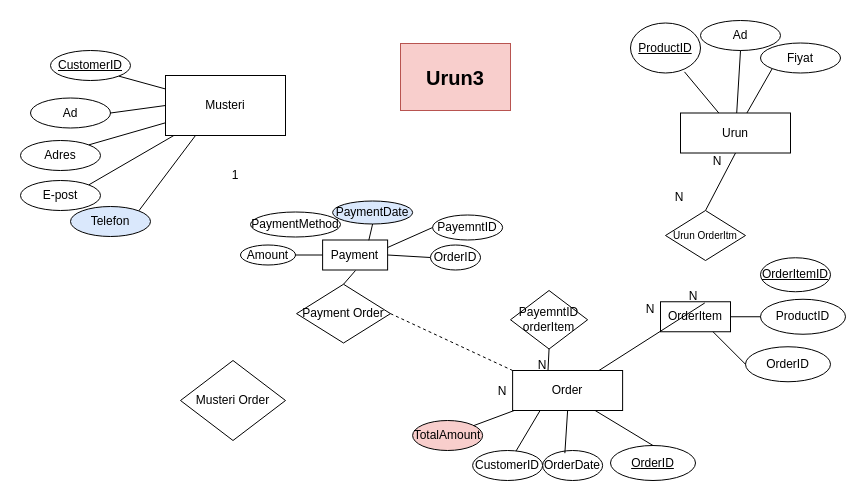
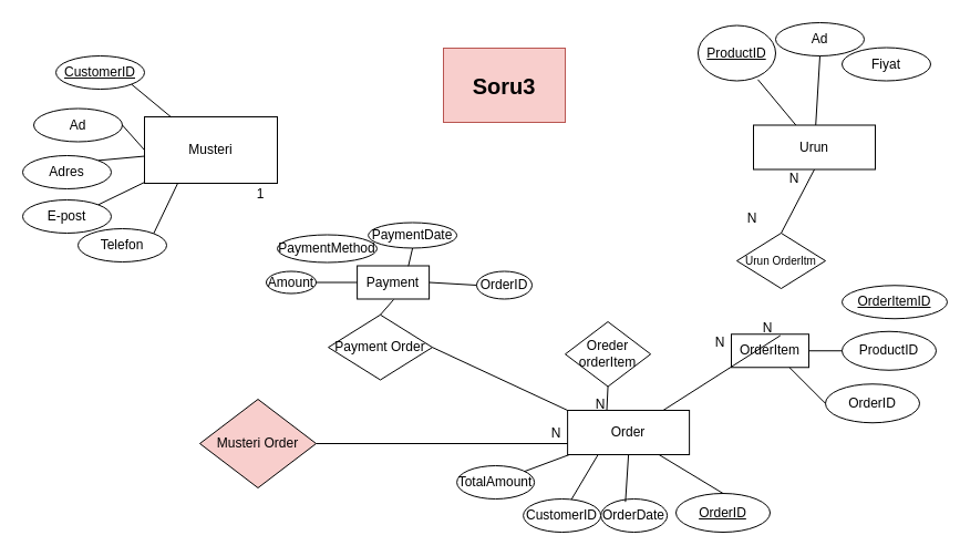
  <mxCell id="0" />
  <mxCell id="1" parent="0" />
- <mxCell id="2" value="Musteri" style="rounded=0;whiteSpace=wrap;html=1;" vertex="1" parent="1"><mxGeometry x="165" y="75" width="120" height="60" as="geometry" /></mxCell>
+ <mxCell id="2" value="Musteri" style="rounded=0;whiteSpace=wrap;html=1;" vertex="1" parent="1"><mxGeometry x="130" y="105" width="120" height="60" as="geometry" /></mxCell>
  <mxCell id="3" value="Adres" style="ellipse;whiteSpace=wrap;html=1;" vertex="1" parent="1"><mxGeometry y="140" width="80" height="30" as="geometry" x="20" /></mxCell>
  <mxCell id="4" value="Ad" style="ellipse;whiteSpace=wrap;html=1;" vertex="1" parent="1"><mxGeometry x="30" y="97.5" width="80" height="30" as="geometry" /></mxCell>
  <mxCell id="5" value="&lt;u&gt;CustomerID&lt;/u&gt;" style="ellipse;whiteSpace=wrap;html=1;" vertex="1" parent="1"><mxGeometry x="50" y="50" width="80" height="30" as="geometry" /></mxCell>
  <mxCell id="6" value="E-post" style="ellipse;whiteSpace=wrap;html=1;" vertex="1" parent="1"><mxGeometry y="180" width="80" height="30" as="geometry" x="20" /></mxCell>
  <mxCell id="7" value="" style="endArrow=none;html=1;rounded=0;entryX=1;entryY=1;entryDx=0;entryDy=0;" edge="1" parent="1" source="2" target="5"><mxGeometry width="50" height="50" relative="1" as="geometry"><mxPoint x="130" y="120" as="sourcePoint" /><mxPoint x="180" y="70" as="targetPoint" /></mxGeometry></mxCell>
  <mxCell id="8" value="" style="endArrow=none;html=1;rounded=0;entryX=0;entryY=0.5;entryDx=0;entryDy=0;exitX=1;exitY=0.5;exitDx=0;exitDy=0;" edge="1" parent="1" source="4" target="2"><mxGeometry width="50" height="50" relative="1" as="geometry"><mxPoint x="120" y="150" as="sourcePoint" /><mxPoint x="160" y="205" as="targetPoint" /></mxGeometry></mxCell>
  <mxCell id="9" value="" style="endArrow=none;html=1;rounded=0;exitX=1;exitY=0;exitDx=0;exitDy=0;" edge="1" parent="1" source="3" target="2"><mxGeometry width="50" height="50" relative="1" as="geometry"><mxPoint x="100" y="170" as="sourcePoint" /><mxPoint x="160" y="160" as="targetPoint" /></mxGeometry></mxCell>
  <mxCell id="10" value="" style="endArrow=none;html=1;rounded=0;exitX=1;exitY=0;exitDx=0;exitDy=0;" edge="1" parent="1" source="6" target="2"><mxGeometry width="50" height="50" relative="1" as="geometry"><mxPoint x="130" y="230" as="sourcePoint" /><mxPoint x="180" y="180" as="targetPoint" /></mxGeometry></mxCell>
  <mxCell id="11" value="Urun" style="rounded=0;whiteSpace=wrap;html=1;flipV=1;flipH=1;" vertex="1" parent="1"><mxGeometry x="680" y="112.5" width="110" height="40" as="geometry" /></mxCell>
  <mxCell id="12" value="Ad" style="ellipse;whiteSpace=wrap;html=1;flipV=1;flipH=1;" vertex="1" parent="1"><mxGeometry x="700" y="20" width="80" height="30" as="geometry" /></mxCell>
  <mxCell id="13" value="Fiyat" style="ellipse;whiteSpace=wrap;html=1;flipV=1;flipH=1;" vertex="1" parent="1"><mxGeometry x="760" y="42.5" width="80" height="30" as="geometry" /></mxCell>
  <mxCell id="14" value="" style="endArrow=none;html=1;rounded=0;entryX=0.229;entryY=0.023;entryDx=0;entryDy=0;entryPerimeter=0;" edge="1" parent="1" source="11" target="33"><mxGeometry width="50" height="50" relative="1" as="geometry"><mxPoint x="476.726" y="255.345" as="sourcePoint" /><mxPoint x="635" y="30" as="targetPoint" /></mxGeometry></mxCell>
  <mxCell id="15" value="" style="endArrow=none;html=1;rounded=0;exitX=0.5;exitY=1;exitDx=0;exitDy=0;" edge="1" parent="1" source="12" target="11"><mxGeometry width="50" height="50" relative="1" as="geometry"><mxPoint x="468.966" y="337.978" as="sourcePoint" /><mxPoint x="408.966" y="347.978" as="targetPoint" /></mxGeometry></mxCell>
- <mxCell id="16" value="" style="endArrow=none;html=1;rounded=0;exitX=0;exitY=1;exitDx=0;exitDy=0;" edge="1" parent="1" source="13" target="11"><mxGeometry width="50" height="50" relative="1" as="geometry"><mxPoint x="500.249" y="354.655" as="sourcePoint" /><mxPoint x="450.249" y="404.655" as="targetPoint" /></mxGeometry></mxCell>
  <mxCell id="17" value="Order" style="rounded=0;whiteSpace=wrap;html=1;flipV=1;flipH=1;" vertex="1" parent="1"><mxGeometry x="512.11" y="370" width="110" height="40" as="geometry" /></mxCell>
- <mxCell id="18" value="TotalAmount" style="ellipse;whiteSpace=wrap;html=1;flipV=1;flipH=1;fillColor=#f8cecc;" vertex="1" parent="1"><mxGeometry x="412.11" y="420" width="70" height="30" as="geometry" /></mxCell>
+ <mxCell id="18" value="TotalAmount" style="ellipse;whiteSpace=wrap;html=1;flipV=1;flipH=1;" vertex="1" parent="1"><mxGeometry x="412.11" y="420" width="70" height="30" as="geometry" /></mxCell>
  <mxCell id="19" value="OrderDate" style="ellipse;whiteSpace=wrap;html=1;flipV=1;flipH=1;" vertex="1" parent="1"><mxGeometry x="542.11" y="450" width="60" height="30" as="geometry" /></mxCell>
  <mxCell id="20" value="&lt;u&gt;OrderID&lt;/u&gt;" style="ellipse;whiteSpace=wrap;html=1;flipV=1;flipH=1;" vertex="1" parent="1"><mxGeometry x="610" y="445" width="85" height="35" as="geometry" /></mxCell>
  <mxCell id="21" value="" style="endArrow=none;html=1;rounded=0;entryX=0.5;entryY=0;entryDx=0;entryDy=0;exitX=0.75;exitY=1;exitDx=0;exitDy=0;" edge="1" parent="1" source="17" target="20"><mxGeometry width="50" height="50" relative="1" as="geometry"><mxPoint x="612.11" y="350" as="sourcePoint" /><mxPoint x="630.005" y="427.17" as="targetPoint" /></mxGeometry></mxCell>
  <mxCell id="22" value="" style="endArrow=none;html=1;rounded=0;entryX=0.5;entryY=1;entryDx=0;entryDy=0;exitX=0.629;exitY=0.911;exitDx=0;exitDy=0;exitPerimeter=0;" edge="1" parent="1" source="19" target="17"><mxGeometry width="50" height="50" relative="1" as="geometry"><mxPoint x="392.11" y="355" as="sourcePoint" /><mxPoint x="352.11" y="300" as="targetPoint" /></mxGeometry></mxCell>
  <mxCell id="23" value="" style="endArrow=none;html=1;rounded=0;" edge="1" parent="1" source="18" target="17"><mxGeometry width="50" height="50" relative="1" as="geometry"><mxPoint x="401.076" y="377.978" as="sourcePoint" /><mxPoint x="341.076" y="387.978" as="targetPoint" /></mxGeometry></mxCell>
  <mxCell id="24" style="edgeStyle=orthogonalEdgeStyle;rounded=0;orthogonalLoop=1;jettySize=auto;html=1;exitX=0.5;exitY=1;exitDx=0;exitDy=0;" edge="1" parent="1" source="19" target="19"><mxGeometry relative="1" as="geometry" /></mxCell>
  <mxCell id="25" value="" style="endArrow=none;html=1;rounded=0;entryX=0.5;entryY=1;entryDx=0;entryDy=0;exitX=0.5;exitY=0;exitDx=0;exitDy=0;" edge="1" parent="1" source="47" target="11"><mxGeometry width="50" height="50" relative="1" as="geometry"><mxPoint x="730" y="190" as="sourcePoint" /><mxPoint x="670" y="200" as="targetPoint" /></mxGeometry></mxCell>
  <mxCell id="26" value="" style="endArrow=none;html=1;rounded=0;entryX=0.5;entryY=1;entryDx=0;entryDy=0;" edge="1" parent="1" target="44"><mxGeometry width="50" height="50" relative="1" as="geometry"><mxPoint x="547.514" y="370" as="sourcePoint" /><mxPoint x="560" y="340" as="targetPoint" /></mxGeometry></mxCell>
  <mxCell id="27" value="N" style="text;html=1;align=center;verticalAlign=middle;whiteSpace=wrap;rounded=0;" vertex="1" parent="1"><mxGeometry x="707" y="156" width="20" height="10" as="geometry" /></mxCell>
  <mxCell id="28" value="N" style="text;html=1;align=center;verticalAlign=middle;whiteSpace=wrap;rounded=0;" vertex="1" parent="1"><mxGeometry x="532.11" y="360" width="20" height="10" as="geometry" /></mxCell>
- <mxCell id="29" value="Musteri Order" style="rhombus;whiteSpace=wrap;html=1;" vertex="1" parent="1"><mxGeometry x="180" y="360" width="105" height="80" as="geometry" /></mxCell>
+ <mxCell id="29" value="Musteri Order" style="rhombus;whiteSpace=wrap;html=1;fillColor=#f8cecc;" vertex="1" parent="1"><mxGeometry x="180" y="360" width="105" height="80" as="geometry" /></mxCell>
+ <mxCell id="30" value="" style="endArrow=none;html=1;rounded=0;entryX=0;entryY=0.75;entryDx=0;entryDy=0;exitX=1;exitY=0.5;exitDx=0;exitDy=0;" edge="1" parent="1" source="29" target="17"><mxGeometry width="50" height="50" relative="1" as="geometry"><mxPoint x="260" y="340" as="sourcePoint" /><mxPoint x="230" y="175" as="targetPoint" /></mxGeometry></mxCell>
  <mxCell id="31" value="1" style="text;html=1;align=center;verticalAlign=middle;whiteSpace=wrap;rounded=0;" vertex="1" parent="1"><mxGeometry x="225" y="170" width="20" height="10" as="geometry" /></mxCell>
  <mxCell id="32" value="N" style="text;html=1;align=center;verticalAlign=middle;whiteSpace=wrap;rounded=0;" vertex="1" parent="1"><mxGeometry x="492.11" y="386" width="20" height="10" as="geometry" /></mxCell>
  <mxCell id="33" value="&lt;u&gt;ProductID&lt;/u&gt;" style="ellipse;whiteSpace=wrap;html=1;flipV=1;flipH=1;" vertex="1" parent="1"><mxGeometry x="630" y="22.5" width="70" height="50" as="geometry" /></mxCell>
- <mxCell id="34" value="Telefon" style="ellipse;whiteSpace=wrap;html=1;fillColor=#dae8fc;" vertex="1" parent="1"><mxGeometry x="70" y="206" width="80" height="30" as="geometry" /></mxCell>
+ <mxCell id="34" value="Telefon" style="ellipse;whiteSpace=wrap;html=1;" vertex="1" parent="1"><mxGeometry x="70" y="206" width="80" height="30" as="geometry" /></mxCell>
  <mxCell id="35" value="" style="endArrow=none;html=1;rounded=0;exitX=1;exitY=0;exitDx=0;exitDy=0;entryX=0.25;entryY=1;entryDx=0;entryDy=0;" edge="1" parent="1" source="34" target="2"><mxGeometry width="50" height="50" relative="1" as="geometry"><mxPoint x="180" y="256" as="sourcePoint" /><mxPoint x="180" y="190" as="targetPoint" /></mxGeometry></mxCell>
  <mxCell id="36" value="CustomerID" style="ellipse;whiteSpace=wrap;html=1;flipV=1;flipH=1;" vertex="1" parent="1"><mxGeometry x="472.11" y="450" width="70" height="30" as="geometry" /></mxCell>
  <mxCell id="37" value="" style="endArrow=none;html=1;rounded=0;entryX=0.25;entryY=1;entryDx=0;entryDy=0;" edge="1" parent="1" source="36" target="17"><mxGeometry width="50" height="50" relative="1" as="geometry"><mxPoint x="411.076" y="387.978" as="sourcePoint" /><mxPoint x="555.11" y="420" as="targetPoint" /></mxGeometry></mxCell>
  <mxCell id="38" value="OrderItem" style="rounded=0;whiteSpace=wrap;html=1;" vertex="1" parent="1"><mxGeometry x="660" y="301.25" width="70" height="30" as="geometry" /></mxCell>
  <mxCell id="39" value="ProductID" style="ellipse;whiteSpace=wrap;html=1;flipV=1;flipH=1;" vertex="1" parent="1"><mxGeometry x="760" y="298.75" width="85" height="35" as="geometry" /></mxCell>
  <mxCell id="40" value="" style="endArrow=none;html=1;rounded=0;entryX=0;entryY=0.5;entryDx=0;entryDy=0;" edge="1" parent="1" target="39" source="38"><mxGeometry width="50" height="50" relative="1" as="geometry"><mxPoint x="740" y="321.25" as="sourcePoint" /><mxPoint x="775.005" y="338.42" as="targetPoint" /></mxGeometry></mxCell>
- <mxCell id="41" value="&lt;u&gt;OrderItemID&lt;/u&gt;" style="ellipse;whiteSpace=wrap;html=1;flipV=1;flipH=1;" vertex="1" parent="1"><mxGeometry x="760" y="257.25" width="70" height="34" as="geometry" /></mxCell>
+ <mxCell id="41" value="&lt;u&gt;OrderItemID&lt;/u&gt;" style="ellipse;whiteSpace=wrap;html=1;flipV=1;flipH=1;" vertex="1" parent="1"><mxGeometry x="760" y="257.25" width="95" height="30" as="geometry" /></mxCell>
  <mxCell id="42" value="OrderID" style="ellipse;whiteSpace=wrap;html=1;flipV=1;flipH=1;" vertex="1" parent="1"><mxGeometry x="745" y="346.25" width="85" height="35" as="geometry" /></mxCell>
  <mxCell id="43" value="" style="endArrow=none;html=1;rounded=0;entryX=0;entryY=0.5;entryDx=0;entryDy=0;exitX=0.75;exitY=1;exitDx=0;exitDy=0;" edge="1" parent="1" target="42" source="38"><mxGeometry width="50" height="50" relative="1" as="geometry"><mxPoint x="715" y="363.75" as="sourcePoint" /><mxPoint x="760.005" y="385.92" as="targetPoint" /></mxGeometry></mxCell>
- <mxCell id="44" value="PayemntID orderItem" style="rhombus;whiteSpace=wrap;html=1;" vertex="1" parent="1"><mxGeometry x="510" y="290" width="77.11" height="58.5" as="geometry" /></mxCell>
+ <mxCell id="44" value="Oreder orderItem" style="rhombus;whiteSpace=wrap;html=1;" vertex="1" parent="1"><mxGeometry x="510" y="290" width="77.11" height="58.5" as="geometry" /></mxCell>
  <mxCell id="45" value="" style="endArrow=none;html=1;rounded=0;entryX=0;entryY=0.5;entryDx=0;entryDy=0;exitX=1;exitY=0.5;exitDx=0;exitDy=0;" edge="1" parent="1" source="46" target="38"><mxGeometry width="50" height="50" relative="1" as="geometry"><mxPoint x="557.514" y="380" as="sourcePoint" /><mxPoint x="559" y="329" as="targetPoint" /></mxGeometry></mxCell>
  <mxCell id="46" value="N" style="text;html=1;align=center;verticalAlign=middle;whiteSpace=wrap;rounded=0;" vertex="1" parent="1"><mxGeometry x="640" y="304.25" width="20" height="10" as="geometry" /></mxCell>
  <mxCell id="47" value="&lt;font style=&quot;font-size: 10px;&quot;&gt;Urun OrderItm&lt;/font&gt;" style="rhombus;whiteSpace=wrap;html=1;" vertex="1" parent="1"><mxGeometry x="665" y="210" width="80" height="50" as="geometry" /></mxCell>
  <mxCell id="48" value="N" style="text;html=1;align=center;verticalAlign=middle;whiteSpace=wrap;rounded=0;" vertex="1" parent="1"><mxGeometry x="669" y="192" width="20" height="10" as="geometry" /></mxCell>
  <mxCell id="49" value="N" style="text;html=1;align=center;verticalAlign=middle;whiteSpace=wrap;rounded=0;" vertex="1" parent="1"><mxGeometry x="683" y="291.25" width="20" height="10" as="geometry" /></mxCell>
  <mxCell id="50" value="" style="endArrow=none;html=1;rounded=0;exitX=0.633;exitY=0.04;exitDx=0;exitDy=0;exitPerimeter=0;" edge="1" parent="1" source="38" target="17"><mxGeometry width="50" height="50" relative="1" as="geometry"><mxPoint x="600" y="290" as="sourcePoint" /><mxPoint x="650" y="240" as="targetPoint" /></mxGeometry></mxCell>
  <mxCell id="51" value="Payment" style="rounded=0;whiteSpace=wrap;html=1;" vertex="1" parent="1"><mxGeometry x="322.11" y="239.5" width="65" height="30" as="geometry" /></mxCell>
- <mxCell id="52" value="PayemntID" style="ellipse;whiteSpace=wrap;html=1;" vertex="1" parent="1"><mxGeometry x="432.11" y="214.5" width="70" height="25" as="geometry" /></mxCell>
- <mxCell id="53" value="" style="endArrow=none;html=1;rounded=0;entryX=0;entryY=0.5;entryDx=0;entryDy=0;exitX=1;exitY=0.25;exitDx=0;exitDy=0;" edge="1" parent="1" source="51" target="52"><mxGeometry width="50" height="50" relative="1" as="geometry"><mxPoint x="372.11" y="239.5" as="sourcePoint" /><mxPoint x="422.11" y="189.5" as="targetPoint" /></mxGeometry></mxCell>
  <mxCell id="54" value="" style="endArrow=none;html=1;rounded=0;entryX=0;entryY=0.5;entryDx=0;entryDy=0;exitX=1;exitY=0.5;exitDx=0;exitDy=0;" edge="1" parent="1" source="61"><mxGeometry width="50" height="50" relative="1" as="geometry"><mxPoint x="397.11" y="282.5" as="sourcePoint" /><mxPoint x="442.11" y="262" as="targetPoint" /></mxGeometry></mxCell>
  <mxCell id="55" value="PaymentMethod" style="ellipse;whiteSpace=wrap;html=1;" vertex="1" parent="1"><mxGeometry x="250" y="211.5" width="90" height="25" as="geometry" /></mxCell>
- <mxCell id="56" value="PaymentDate" style="ellipse;whiteSpace=wrap;html=1;fillColor=#dae8fc;" vertex="1" parent="1"><mxGeometry x="332.11" y="200.5" width="80" height="23" as="geometry" /></mxCell>
+ <mxCell id="56" value="PaymentDate" style="ellipse;whiteSpace=wrap;html=1;" vertex="1" parent="1"><mxGeometry x="332.11" y="200.5" width="80" height="23" as="geometry" /></mxCell>
  <mxCell id="57" value="" style="endArrow=none;html=1;rounded=0;entryX=0.5;entryY=1;entryDx=0;entryDy=0;exitX=0.711;exitY=0.009;exitDx=0;exitDy=0;exitPerimeter=0;" edge="1" parent="1" target="56" source="51"><mxGeometry width="50" height="50" relative="1" as="geometry"><mxPoint x="275" y="216.5" as="sourcePoint" /><mxPoint x="320" y="186.5" as="targetPoint" /></mxGeometry></mxCell>
- <mxCell id="58" value="Amount" style="ellipse;whiteSpace=wrap;html=1;" vertex="1" parent="1"><mxGeometry x="240" y="244.5" width="55" height="20" as="geometry" /></mxCell>
+ <mxCell id="58" value="Amount" style="ellipse;whiteSpace=wrap;html=1;" vertex="1" parent="1"><mxGeometry x="240" y="244.5" width="45" height="20" as="geometry" /></mxCell>
  <mxCell id="59" value="" style="endArrow=none;html=1;rounded=0;entryX=1;entryY=0.5;entryDx=0;entryDy=0;exitX=0;exitY=0.5;exitDx=0;exitDy=0;" edge="1" parent="1" target="58" source="51"><mxGeometry width="50" height="50" relative="1" as="geometry"><mxPoint x="240" y="279.5" as="sourcePoint" /><mxPoint x="285" y="249.5" as="targetPoint" /></mxGeometry></mxCell>
  <mxCell id="60" value="" style="endArrow=none;html=1;rounded=0;entryX=0;entryY=0.5;entryDx=0;entryDy=0;exitX=1;exitY=0.5;exitDx=0;exitDy=0;" edge="1" parent="1" source="51" target="61"><mxGeometry width="50" height="50" relative="1" as="geometry"><mxPoint x="387" y="254.5" as="sourcePoint" /><mxPoint x="442.11" y="262" as="targetPoint" /></mxGeometry></mxCell>
  <mxCell id="61" value="OrderID" style="ellipse;whiteSpace=wrap;html=1;" vertex="1" parent="1"><mxGeometry x="430" y="244.5" width="50" height="25" as="geometry" /></mxCell>
  <mxCell id="62" value="Payment Order" style="rhombus;whiteSpace=wrap;html=1;" vertex="1" parent="1"><mxGeometry x="296.06" y="283.75" width="93.94" height="58.75" as="geometry" /></mxCell>
  <mxCell id="63" value="" style="endArrow=none;html=1;rounded=0;exitX=0.5;exitY=0;exitDx=0;exitDy=0;" edge="1" parent="1" source="62"><mxGeometry width="50" height="50" relative="1" as="geometry"><mxPoint x="290" y="350" as="sourcePoint" /><mxPoint x="355" y="270" as="targetPoint" /></mxGeometry></mxCell>
- <mxCell id="64" value="" style="endArrow=none;html=1;rounded=0;entryX=0;entryY=0;entryDx=0;entryDy=0;exitX=1;exitY=0.5;exitDx=0;exitDy=0;dashed=1;" edge="1" parent="1" source="62" target="17"><mxGeometry width="50" height="50" relative="1" as="geometry"><mxPoint x="250" y="240" as="sourcePoint" /><mxPoint x="300" y="190" as="targetPoint" /></mxGeometry></mxCell>
- <mxCell id="65" value="&lt;b&gt;&lt;font style=&quot;font-size: 20px;&quot;&gt;Urun3&lt;/font&gt;&lt;/b&gt;" style="text;html=1;align=center;verticalAlign=middle;whiteSpace=wrap;rounded=0;fillColor=#f8cecc;strokeColor=#b85450;" vertex="1" parent="1"><mxGeometry x="400" y="43" width="110" height="67" as="geometry" /></mxCell>
+ <mxCell id="64" value="" style="endArrow=none;html=1;rounded=0;entryX=0;entryY=0;entryDx=0;entryDy=0;exitX=1;exitY=0.5;exitDx=0;exitDy=0;" edge="1" parent="1" source="62" target="17"><mxGeometry width="50" height="50" relative="1" as="geometry"><mxPoint x="250" y="240" as="sourcePoint" /><mxPoint x="300" y="190" as="targetPoint" /></mxGeometry></mxCell>
+ <mxCell id="65" value="&lt;b&gt;&lt;font style=&quot;font-size: 20px;&quot;&gt;Soru3&lt;/font&gt;&lt;/b&gt;" style="text;html=1;align=center;verticalAlign=middle;whiteSpace=wrap;rounded=0;fillColor=#f8cecc;strokeColor=#b85450;" vertex="1" parent="1"><mxGeometry x="400" y="43" width="110" height="67" as="geometry" /></mxCell>
